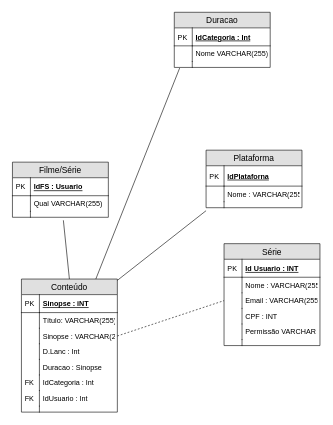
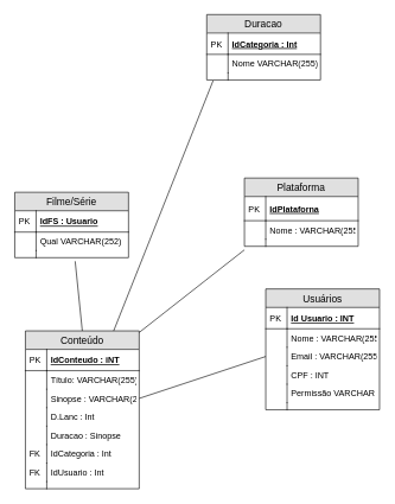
  <mxCell id="0" />
  <mxCell id="1" parent="0" />
- <mxCell id="2" value="Série" style="swimlane;fontStyle=0;childLayout=stackLayout;horizontal=1;startSize=26;fillColor=#e0e0e0;horizontalStack=0;resizeParent=1;resizeParentMax=0;resizeLast=0;collapsible=1;marginBottom=0;swimlaneFillColor=#ffffff;align=center;fontSize=14;" vertex="1" parent="1"><mxGeometry x="373" y="406" width="160" height="170" as="geometry" /></mxCell>
+ <mxCell id="2" value="Usuários" style="swimlane;fontStyle=0;childLayout=stackLayout;horizontal=1;startSize=26;fillColor=#e0e0e0;horizontalStack=0;resizeParent=1;resizeParentMax=0;resizeLast=0;collapsible=1;marginBottom=0;swimlaneFillColor=#ffffff;align=center;fontSize=14;" vertex="1" parent="1"><mxGeometry x="373" y="406" width="160" height="170" as="geometry" /></mxCell>
  <mxCell id="3" value="Id Usuario : INT" style="shape=partialRectangle;top=0;left=0;right=0;bottom=1;align=left;verticalAlign=middle;fillColor=none;spacingLeft=34;spacingRight=4;overflow=hidden;rotatable=0;points=[[0,0.5],[1,0.5]];portConstraint=eastwest;dropTarget=0;fontStyle=5;fontSize=12;" vertex="1" parent="2"><mxGeometry y="26" width="160" height="30" as="geometry" /></mxCell>
  <mxCell id="4" value="PK" style="shape=partialRectangle;top=0;left=0;bottom=0;fillColor=none;align=left;verticalAlign=middle;spacingLeft=4;spacingRight=4;overflow=hidden;rotatable=0;points=[];portConstraint=eastwest;part=1;fontSize=12;" vertex="1" connectable="0" parent="3"><mxGeometry width="30" height="30" as="geometry" /></mxCell>
  <mxCell id="5" value="Nome : VARCHAR(255)" style="shape=partialRectangle;top=0;left=0;right=0;bottom=0;align=left;verticalAlign=top;fillColor=none;spacingLeft=34;spacingRight=4;overflow=hidden;rotatable=0;points=[[0,0.5],[1,0.5]];portConstraint=eastwest;dropTarget=0;fontSize=12;" vertex="1" parent="2"><mxGeometry y="56" width="160" height="26" as="geometry" /></mxCell>
  <mxCell id="6" value="" style="shape=partialRectangle;top=0;left=0;bottom=0;fillColor=none;align=left;verticalAlign=top;spacingLeft=4;spacingRight=4;overflow=hidden;rotatable=0;points=[];portConstraint=eastwest;part=1;fontSize=12;" vertex="1" connectable="0" parent="5"><mxGeometry width="30" height="26" as="geometry" /></mxCell>
  <mxCell id="7" value="Email : VARCHAR(255)" style="shape=partialRectangle;top=0;left=0;right=0;bottom=0;align=left;verticalAlign=top;fillColor=none;spacingLeft=34;spacingRight=4;overflow=hidden;rotatable=0;points=[[0,0.5],[1,0.5]];portConstraint=eastwest;dropTarget=0;fontSize=12;" vertex="1" parent="2"><mxGeometry y="82" width="160" height="26" as="geometry" /></mxCell>
  <mxCell id="8" value="" style="shape=partialRectangle;top=0;left=0;bottom=0;fillColor=none;align=left;verticalAlign=top;spacingLeft=4;spacingRight=4;overflow=hidden;rotatable=0;points=[];portConstraint=eastwest;part=1;fontSize=12;" vertex="1" connectable="0" parent="7"><mxGeometry width="30" height="26" as="geometry" /></mxCell>
  <mxCell id="9" value="CPF : INT" style="shape=partialRectangle;top=0;left=0;right=0;bottom=0;align=left;verticalAlign=top;fillColor=none;spacingLeft=34;spacingRight=4;overflow=hidden;rotatable=0;points=[[0,0.5],[1,0.5]];portConstraint=eastwest;dropTarget=0;fontSize=12;" vertex="1" parent="2"><mxGeometry y="108" width="160" height="26" as="geometry" /></mxCell>
  <mxCell id="10" value="" style="shape=partialRectangle;top=0;left=0;bottom=0;fillColor=none;align=left;verticalAlign=top;spacingLeft=4;spacingRight=4;overflow=hidden;rotatable=0;points=[];portConstraint=eastwest;part=1;fontSize=12;" vertex="1" connectable="0" parent="9"><mxGeometry width="30" height="26" as="geometry" /></mxCell>
  <mxCell id="11" value="Permissão VARCHAR" style="shape=partialRectangle;top=0;left=0;right=0;bottom=0;align=left;verticalAlign=top;fillColor=none;spacingLeft=34;spacingRight=4;overflow=hidden;rotatable=0;points=[[0,0.5],[1,0.5]];portConstraint=eastwest;dropTarget=0;fontSize=12;" vertex="1" parent="2"><mxGeometry y="134" width="160" height="26" as="geometry" /></mxCell>
  <mxCell id="12" value="" style="shape=partialRectangle;top=0;left=0;bottom=0;fillColor=none;align=left;verticalAlign=top;spacingLeft=4;spacingRight=4;overflow=hidden;rotatable=0;points=[];portConstraint=eastwest;part=1;fontSize=12;" vertex="1" connectable="0" parent="11"><mxGeometry width="30" height="26" as="geometry" /></mxCell>
  <mxCell id="13" value="" style="shape=partialRectangle;top=0;left=0;right=0;bottom=0;align=left;verticalAlign=top;fillColor=none;spacingLeft=34;spacingRight=4;overflow=hidden;rotatable=0;points=[[0,0.5],[1,0.5]];portConstraint=eastwest;dropTarget=0;fontSize=12;" vertex="1" parent="2"><mxGeometry y="160" width="160" height="10" as="geometry" /></mxCell>
  <mxCell id="14" value="" style="shape=partialRectangle;top=0;left=0;bottom=0;fillColor=none;align=left;verticalAlign=top;spacingLeft=4;spacingRight=4;overflow=hidden;rotatable=0;points=[];portConstraint=eastwest;part=1;fontSize=12;" vertex="1" connectable="0" parent="13"><mxGeometry width="30" height="10" as="geometry" /></mxCell>
  <mxCell id="15" value="Filme/Série" style="swimlane;fontStyle=0;childLayout=stackLayout;horizontal=1;startSize=26;fillColor=#e0e0e0;horizontalStack=0;resizeParent=1;resizeParentMax=0;resizeLast=0;collapsible=1;marginBottom=0;swimlaneFillColor=#ffffff;align=center;fontSize=14;" vertex="1" parent="1"><mxGeometry x="20" y="270" width="160" height="92" as="geometry" /></mxCell>
  <mxCell id="16" value="IdFS : Usuario" style="shape=partialRectangle;top=0;left=0;right=0;bottom=1;align=left;verticalAlign=middle;fillColor=none;spacingLeft=34;spacingRight=4;overflow=hidden;rotatable=0;points=[[0,0.5],[1,0.5]];portConstraint=eastwest;dropTarget=0;fontStyle=5;fontSize=12;" vertex="1" parent="15"><mxGeometry y="26" width="160" height="30" as="geometry" /></mxCell>
  <mxCell id="17" value="PK" style="shape=partialRectangle;top=0;left=0;bottom=0;fillColor=none;align=left;verticalAlign=middle;spacingLeft=4;spacingRight=4;overflow=hidden;rotatable=0;points=[];portConstraint=eastwest;part=1;fontSize=12;" vertex="1" connectable="0" parent="16"><mxGeometry width="30" height="30" as="geometry" /></mxCell>
- <mxCell id="18" value="Qual VARCHAR(255)" style="shape=partialRectangle;top=0;left=0;right=0;bottom=0;align=left;verticalAlign=top;fillColor=none;spacingLeft=34;spacingRight=4;overflow=hidden;rotatable=0;points=[[0,0.5],[1,0.5]];portConstraint=eastwest;dropTarget=0;fontSize=12;" vertex="1" parent="15"><mxGeometry y="56" width="160" height="26" as="geometry" /></mxCell>
+ <mxCell id="18" value="Qual VARCHAR(252)" style="shape=partialRectangle;top=0;left=0;right=0;bottom=0;align=left;verticalAlign=top;fillColor=none;spacingLeft=34;spacingRight=4;overflow=hidden;rotatable=0;points=[[0,0.5],[1,0.5]];portConstraint=eastwest;dropTarget=0;fontSize=12;" vertex="1" parent="15"><mxGeometry y="56" width="160" height="26" as="geometry" /></mxCell>
  <mxCell id="19" value="" style="shape=partialRectangle;top=0;left=0;bottom=0;fillColor=none;align=left;verticalAlign=top;spacingLeft=4;spacingRight=4;overflow=hidden;rotatable=0;points=[];portConstraint=eastwest;part=1;fontSize=12;" vertex="1" connectable="0" parent="18"><mxGeometry width="30" height="26" as="geometry" /></mxCell>
  <mxCell id="20" value="" style="shape=partialRectangle;top=0;left=0;right=0;bottom=0;align=left;verticalAlign=top;fillColor=none;spacingLeft=34;spacingRight=4;overflow=hidden;rotatable=0;points=[[0,0.5],[1,0.5]];portConstraint=eastwest;dropTarget=0;fontSize=12;" vertex="1" parent="15"><mxGeometry y="82" width="160" height="10" as="geometry" /></mxCell>
  <mxCell id="21" value="" style="shape=partialRectangle;top=0;left=0;bottom=0;fillColor=none;align=left;verticalAlign=top;spacingLeft=4;spacingRight=4;overflow=hidden;rotatable=0;points=[];portConstraint=eastwest;part=1;fontSize=12;" vertex="1" connectable="0" parent="20"><mxGeometry width="30" height="10" as="geometry" /></mxCell>
  <mxCell id="22" value="Duracao" style="swimlane;fontStyle=0;childLayout=stackLayout;horizontal=1;startSize=26;fillColor=#e0e0e0;horizontalStack=0;resizeParent=1;resizeParentMax=0;resizeLast=0;collapsible=1;marginBottom=0;swimlaneFillColor=#ffffff;align=center;fontSize=14;" vertex="1" parent="1"><mxGeometry x="290" y="20" width="160" height="92" as="geometry" /></mxCell>
  <mxCell id="23" value="IdCategoria : Int" style="shape=partialRectangle;top=0;left=0;right=0;bottom=1;align=left;verticalAlign=middle;fillColor=none;spacingLeft=34;spacingRight=4;overflow=hidden;rotatable=0;points=[[0,0.5],[1,0.5]];portConstraint=eastwest;dropTarget=0;fontStyle=5;fontSize=12;" vertex="1" parent="22"><mxGeometry y="26" width="160" height="30" as="geometry" /></mxCell>
  <mxCell id="24" value="PK" style="shape=partialRectangle;top=0;left=0;bottom=0;fillColor=none;align=left;verticalAlign=middle;spacingLeft=4;spacingRight=4;overflow=hidden;rotatable=0;points=[];portConstraint=eastwest;part=1;fontSize=12;" vertex="1" connectable="0" parent="23"><mxGeometry width="30" height="30" as="geometry" /></mxCell>
  <mxCell id="25" value="Nome VARCHAR(255)" style="shape=partialRectangle;top=0;left=0;right=0;bottom=0;align=left;verticalAlign=top;fillColor=none;spacingLeft=34;spacingRight=4;overflow=hidden;rotatable=0;points=[[0,0.5],[1,0.5]];portConstraint=eastwest;dropTarget=0;fontSize=12;" vertex="1" parent="22"><mxGeometry y="56" width="160" height="26" as="geometry" /></mxCell>
  <mxCell id="26" value="" style="shape=partialRectangle;top=0;left=0;bottom=0;fillColor=none;align=left;verticalAlign=top;spacingLeft=4;spacingRight=4;overflow=hidden;rotatable=0;points=[];portConstraint=eastwest;part=1;fontSize=12;" vertex="1" connectable="0" parent="25"><mxGeometry width="30" height="26" as="geometry" /></mxCell>
  <mxCell id="27" value="" style="shape=partialRectangle;top=0;left=0;right=0;bottom=0;align=left;verticalAlign=top;fillColor=none;spacingLeft=34;spacingRight=4;overflow=hidden;rotatable=0;points=[[0,0.5],[1,0.5]];portConstraint=eastwest;dropTarget=0;fontSize=12;" vertex="1" parent="22"><mxGeometry y="82" width="160" height="10" as="geometry" /></mxCell>
  <mxCell id="28" value="" style="shape=partialRectangle;top=0;left=0;bottom=0;fillColor=none;align=left;verticalAlign=top;spacingLeft=4;spacingRight=4;overflow=hidden;rotatable=0;points=[];portConstraint=eastwest;part=1;fontSize=12;" vertex="1" connectable="0" parent="27"><mxGeometry width="30" height="10" as="geometry" /></mxCell>
  <mxCell id="29" value="Plataforma" style="swimlane;fontStyle=0;childLayout=stackLayout;horizontal=1;startSize=26;fillColor=#e0e0e0;horizontalStack=0;resizeParent=1;resizeParentMax=0;resizeLast=0;collapsible=1;marginBottom=0;swimlaneFillColor=#ffffff;align=center;fontSize=14;" vertex="1" parent="1"><mxGeometry x="343" y="250" width="160" height="96" as="geometry" /></mxCell>
  <mxCell id="30" value="IdPlataforna" style="shape=partialRectangle;top=0;left=0;right=0;bottom=1;align=left;verticalAlign=middle;fillColor=none;spacingLeft=34;spacingRight=4;overflow=hidden;rotatable=0;points=[[0,0.5],[1,0.5]];portConstraint=eastwest;dropTarget=0;fontStyle=5;fontSize=12;" vertex="1" parent="29"><mxGeometry y="26" width="160" height="34" as="geometry" /></mxCell>
  <mxCell id="31" value="PK" style="shape=partialRectangle;top=0;left=0;bottom=0;fillColor=none;align=left;verticalAlign=middle;spacingLeft=4;spacingRight=4;overflow=hidden;rotatable=0;points=[];portConstraint=eastwest;part=1;fontSize=12;" vertex="1" connectable="0" parent="30"><mxGeometry width="30" height="34" as="geometry" /></mxCell>
  <mxCell id="32" value="Nome : VARCHAR(255)" style="shape=partialRectangle;top=0;left=0;right=0;bottom=0;align=left;verticalAlign=top;fillColor=none;spacingLeft=34;spacingRight=4;overflow=hidden;rotatable=0;points=[[0,0.5],[1,0.5]];portConstraint=eastwest;dropTarget=0;fontSize=12;" vertex="1" parent="29"><mxGeometry y="60" width="160" height="26" as="geometry" /></mxCell>
  <mxCell id="33" value="" style="shape=partialRectangle;top=0;left=0;bottom=0;fillColor=none;align=left;verticalAlign=top;spacingLeft=4;spacingRight=4;overflow=hidden;rotatable=0;points=[];portConstraint=eastwest;part=1;fontSize=12;" vertex="1" connectable="0" parent="32"><mxGeometry width="30" height="26" as="geometry" /></mxCell>
  <mxCell id="34" value="" style="shape=partialRectangle;top=0;left=0;right=0;bottom=0;align=left;verticalAlign=top;fillColor=none;spacingLeft=34;spacingRight=4;overflow=hidden;rotatable=0;points=[[0,0.5],[1,0.5]];portConstraint=eastwest;dropTarget=0;fontSize=12;" vertex="1" parent="29"><mxGeometry y="86" width="160" height="10" as="geometry" /></mxCell>
  <mxCell id="35" value="" style="shape=partialRectangle;top=0;left=0;bottom=0;fillColor=none;align=left;verticalAlign=top;spacingLeft=4;spacingRight=4;overflow=hidden;rotatable=0;points=[];portConstraint=eastwest;part=1;fontSize=12;" vertex="1" connectable="0" parent="34"><mxGeometry width="30" height="10" as="geometry" /></mxCell>
  <mxCell id="36" value="Conteúdo" style="swimlane;fontStyle=0;childLayout=stackLayout;horizontal=1;startSize=26;fillColor=#e0e0e0;horizontalStack=0;resizeParent=1;resizeParentMax=0;resizeLast=0;collapsible=1;marginBottom=0;swimlaneFillColor=#ffffff;align=center;fontSize=14;" vertex="1" parent="1"><mxGeometry x="35" y="465" width="160" height="222" as="geometry" /></mxCell>
- <mxCell id="37" value="Sinopse : iNT" style="shape=partialRectangle;top=0;left=0;right=0;bottom=1;align=left;verticalAlign=middle;fillColor=none;spacingLeft=34;spacingRight=4;overflow=hidden;rotatable=0;points=[[0,0.5],[1,0.5]];portConstraint=eastwest;dropTarget=0;fontStyle=5;fontSize=12;" vertex="1" parent="36"><mxGeometry y="26" width="160" height="30" as="geometry" /></mxCell>
+ <mxCell id="37" value="IdConteudo : iNT" style="shape=partialRectangle;top=0;left=0;right=0;bottom=1;align=left;verticalAlign=middle;fillColor=none;spacingLeft=34;spacingRight=4;overflow=hidden;rotatable=0;points=[[0,0.5],[1,0.5]];portConstraint=eastwest;dropTarget=0;fontStyle=5;fontSize=12;" vertex="1" parent="36"><mxGeometry y="26" width="160" height="30" as="geometry" /></mxCell>
  <mxCell id="38" value="PK" style="shape=partialRectangle;top=0;left=0;bottom=0;fillColor=none;align=left;verticalAlign=middle;spacingLeft=4;spacingRight=4;overflow=hidden;rotatable=0;points=[];portConstraint=eastwest;part=1;fontSize=12;" vertex="1" connectable="0" parent="37"><mxGeometry width="30" height="30" as="geometry" /></mxCell>
  <mxCell id="39" value="Título: VARCHAR(255)" style="shape=partialRectangle;top=0;left=0;right=0;bottom=0;align=left;verticalAlign=top;fillColor=none;spacingLeft=34;spacingRight=4;overflow=hidden;rotatable=0;points=[[0,0.5],[1,0.5]];portConstraint=eastwest;dropTarget=0;fontSize=12;" vertex="1" parent="36"><mxGeometry y="56" width="160" height="26" as="geometry" /></mxCell>
  <mxCell id="40" value="" style="shape=partialRectangle;top=0;left=0;bottom=0;fillColor=none;align=left;verticalAlign=top;spacingLeft=4;spacingRight=4;overflow=hidden;rotatable=0;points=[];portConstraint=eastwest;part=1;fontSize=12;" vertex="1" connectable="0" parent="39"><mxGeometry width="30" height="26" as="geometry" /></mxCell>
  <mxCell id="41" value="Sinopse : VARCHAR(255)" style="shape=partialRectangle;top=0;left=0;right=0;bottom=0;align=left;verticalAlign=top;fillColor=none;spacingLeft=34;spacingRight=4;overflow=hidden;rotatable=0;points=[[0,0.5],[1,0.5]];portConstraint=eastwest;dropTarget=0;fontSize=12;" vertex="1" parent="36"><mxGeometry y="82" width="160" height="26" as="geometry" /></mxCell>
  <mxCell id="42" value="" style="shape=partialRectangle;top=0;left=0;bottom=0;fillColor=none;align=left;verticalAlign=top;spacingLeft=4;spacingRight=4;overflow=hidden;rotatable=0;points=[];portConstraint=eastwest;part=1;fontSize=12;" vertex="1" connectable="0" parent="41"><mxGeometry width="30" height="26" as="geometry" /></mxCell>
  <mxCell id="43" value="D.Lanc : Int" style="shape=partialRectangle;top=0;left=0;right=0;bottom=0;align=left;verticalAlign=top;fillColor=none;spacingLeft=34;spacingRight=4;overflow=hidden;rotatable=0;points=[[0,0.5],[1,0.5]];portConstraint=eastwest;dropTarget=0;fontSize=12;" vertex="1" parent="36"><mxGeometry y="108" width="160" height="26" as="geometry" /></mxCell>
  <mxCell id="44" value="" style="shape=partialRectangle;top=0;left=0;bottom=0;fillColor=none;align=left;verticalAlign=top;spacingLeft=4;spacingRight=4;overflow=hidden;rotatable=0;points=[];portConstraint=eastwest;part=1;fontSize=12;" vertex="1" connectable="0" parent="43"><mxGeometry width="30" height="26" as="geometry" /></mxCell>
  <mxCell id="45" value="Duracao : Sinopse" style="shape=partialRectangle;top=0;left=0;right=0;bottom=0;align=left;verticalAlign=top;fillColor=none;spacingLeft=34;spacingRight=4;overflow=hidden;rotatable=0;points=[[0,0.5],[1,0.5]];portConstraint=eastwest;dropTarget=0;fontSize=12;" vertex="1" parent="36"><mxGeometry y="134" width="160" height="26" as="geometry" /></mxCell>
  <mxCell id="46" value="" style="shape=partialRectangle;top=0;left=0;bottom=0;fillColor=none;align=left;verticalAlign=top;spacingLeft=4;spacingRight=4;overflow=hidden;rotatable=0;points=[];portConstraint=eastwest;part=1;fontSize=12;" vertex="1" connectable="0" parent="45"><mxGeometry width="30" height="26" as="geometry" /></mxCell>
  <mxCell id="47" value="IdCategoria : Int" style="shape=partialRectangle;top=0;left=0;right=0;bottom=0;align=left;verticalAlign=top;fillColor=none;spacingLeft=34;spacingRight=4;overflow=hidden;rotatable=0;points=[[0,0.5],[1,0.5]];portConstraint=eastwest;dropTarget=0;fontSize=12;" vertex="1" parent="36"><mxGeometry y="160" width="160" height="26" as="geometry" /></mxCell>
  <mxCell id="48" value="FK" style="shape=partialRectangle;top=0;left=0;bottom=0;fillColor=none;align=left;verticalAlign=top;spacingLeft=4;spacingRight=4;overflow=hidden;rotatable=0;points=[];portConstraint=eastwest;part=1;fontSize=12;" vertex="1" connectable="0" parent="47"><mxGeometry width="30" height="26" as="geometry" /></mxCell>
  <mxCell id="49" value="IdUsuario : Int" style="shape=partialRectangle;top=0;left=0;right=0;bottom=0;align=left;verticalAlign=top;fillColor=none;spacingLeft=34;spacingRight=4;overflow=hidden;rotatable=0;points=[[0,0.5],[1,0.5]];portConstraint=eastwest;dropTarget=0;fontSize=12;" vertex="1" parent="36"><mxGeometry y="186" width="160" height="26" as="geometry" /></mxCell>
  <mxCell id="50" value="FK" style="shape=partialRectangle;top=0;left=0;bottom=0;fillColor=none;align=left;verticalAlign=top;spacingLeft=4;spacingRight=4;overflow=hidden;rotatable=0;points=[];portConstraint=eastwest;part=1;fontSize=12;" vertex="1" connectable="0" parent="49"><mxGeometry width="30" height="26" as="geometry" /></mxCell>
  <mxCell id="51" value="" style="shape=partialRectangle;top=0;left=0;right=0;bottom=0;align=left;verticalAlign=top;fillColor=none;spacingLeft=34;spacingRight=4;overflow=hidden;rotatable=0;points=[[0,0.5],[1,0.5]];portConstraint=eastwest;dropTarget=0;fontSize=12;" vertex="1" parent="36"><mxGeometry y="212" width="160" height="10" as="geometry" /></mxCell>
  <mxCell id="52" value="" style="shape=partialRectangle;top=0;left=0;bottom=0;fillColor=none;align=left;verticalAlign=top;spacingLeft=4;spacingRight=4;overflow=hidden;rotatable=0;points=[];portConstraint=eastwest;part=1;fontSize=12;" vertex="1" connectable="0" parent="51"><mxGeometry width="30" height="10" as="geometry" /></mxCell>
  <mxCell id="53" value="" style="endArrow=none;html=1;entryX=0.531;entryY=1.5;entryDx=0;entryDy=0;entryPerimeter=0;exitX=0.5;exitY=0;exitDx=0;exitDy=0;" edge="1" parent="1" source="36" target="20"><mxGeometry width="50" height="50" relative="1" as="geometry"><mxPoint x="80" y="440" as="sourcePoint" /><mxPoint x="130" y="390" as="targetPoint" /></mxGeometry></mxCell>
  <mxCell id="54" value="" style="endArrow=none;html=1;entryX=0;entryY=1.5;entryDx=0;entryDy=0;entryPerimeter=0;exitX=1;exitY=0.01;exitDx=0;exitDy=0;exitPerimeter=0;" edge="1" parent="1" source="36" target="34"><mxGeometry width="50" height="50" relative="1" as="geometry"><mxPoint x="270" y="390" as="sourcePoint" /><mxPoint x="320" y="340" as="targetPoint" /></mxGeometry></mxCell>
  <mxCell id="55" value="" style="endArrow=none;html=1;entryX=0.056;entryY=1.1;entryDx=0;entryDy=0;entryPerimeter=0;" edge="1" parent="1" source="36" target="27"><mxGeometry width="50" height="50" relative="1" as="geometry"><mxPoint x="250" y="260" as="sourcePoint" /><mxPoint x="300" y="210" as="targetPoint" /></mxGeometry></mxCell>
- <mxCell id="56" value="" style="endArrow=none;html=1;exitX=1;exitY=0.5;exitDx=0;exitDy=0;entryX=0;entryY=0.5;entryDx=0;entryDy=0;dashed=1;" edge="1" parent="1" source="41" target="7"><mxGeometry width="50" height="50" relative="1" as="geometry"><mxPoint x="270" y="550" as="sourcePoint" /><mxPoint x="320" y="500" as="targetPoint" /></mxGeometry></mxCell>
+ <mxCell id="56" value="" style="endArrow=none;html=1;exitX=1;exitY=0.5;exitDx=0;exitDy=0;entryX=0;entryY=0.5;entryDx=0;entryDy=0;" edge="1" parent="1" source="41" target="7"><mxGeometry width="50" height="50" relative="1" as="geometry"><mxPoint x="270" y="550" as="sourcePoint" /><mxPoint x="320" y="500" as="targetPoint" /></mxGeometry></mxCell>
